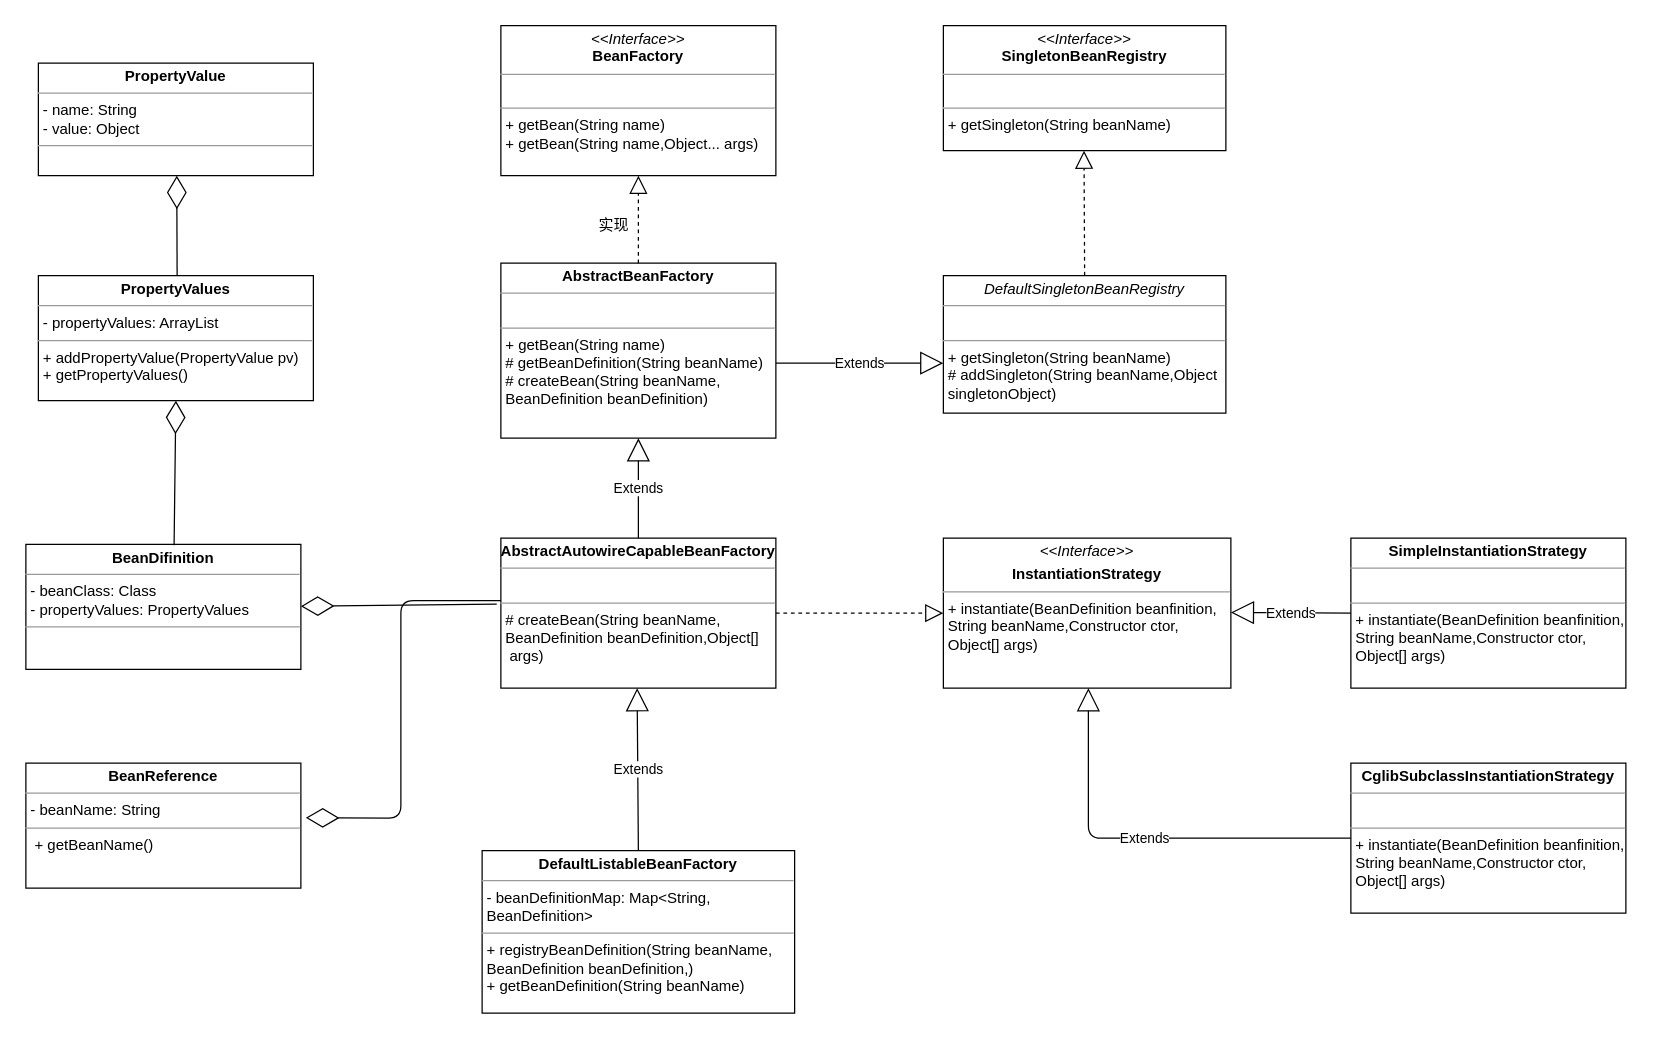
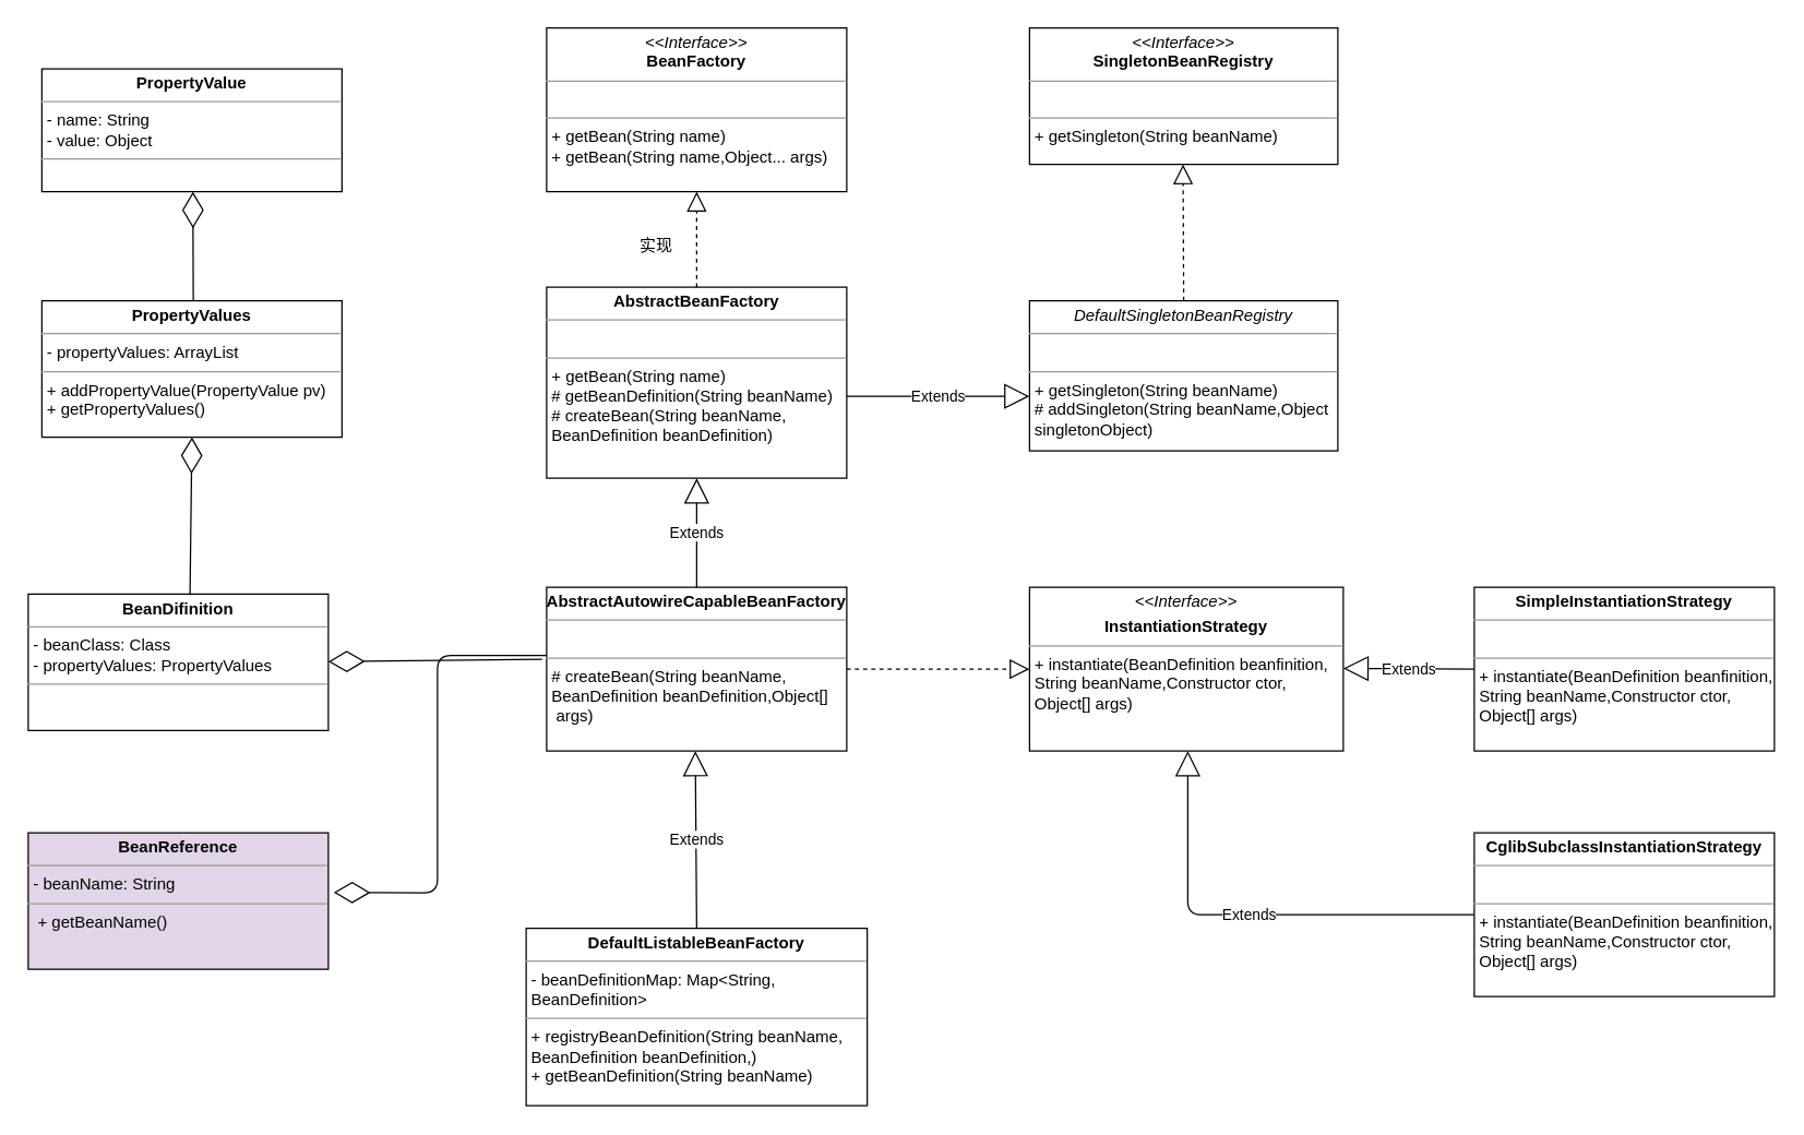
  <mxCell id="0" />
  <mxCell id="1" parent="0" />
  <mxCell id="2" value="&lt;p style=&quot;margin: 0px ; margin-top: 4px ; text-align: center&quot;&gt;&lt;i&gt;&amp;lt;&amp;lt;Interface&amp;gt;&amp;gt;&lt;/i&gt;&lt;br&gt;&lt;b&gt;BeanFactory&lt;/b&gt;&lt;/p&gt;&lt;hr size=&quot;1&quot;&gt;&lt;p style=&quot;margin: 0px ; margin-left: 4px&quot;&gt;&lt;br&gt;&lt;/p&gt;&lt;hr size=&quot;1&quot;&gt;&lt;p style=&quot;margin: 0px ; margin-left: 4px&quot;&gt;+ getBean(String name)&lt;br&gt;+ getBean(String name,Object... args)&lt;/p&gt;" style="verticalAlign=top;align=left;overflow=fill;fontSize=12;fontFamily=Helvetica;html=1;" parent="1" vertex="1"><mxGeometry x="400" y="20" width="220" height="120" as="geometry" /></mxCell>
  <mxCell id="3" value="&lt;p style=&quot;margin: 0px ; margin-top: 4px ; text-align: center&quot;&gt;&lt;b&gt;AbstractBeanFactory&lt;/b&gt;&lt;/p&gt;&lt;hr size=&quot;1&quot;&gt;&lt;p style=&quot;margin: 0px ; margin-left: 4px&quot;&gt;&lt;br&gt;&lt;/p&gt;&lt;hr size=&quot;1&quot;&gt;&lt;p style=&quot;margin: 0px ; margin-left: 4px&quot;&gt;+ getBean(String name)&lt;br&gt;# getBeanDefinition(String beanName)&lt;/p&gt;&lt;p style=&quot;margin: 0px ; margin-left: 4px&quot;&gt;# createBean(String beanName,&lt;/p&gt;&lt;p style=&quot;margin: 0px ; margin-left: 4px&quot;&gt;BeanDefinition beanDefinition)&lt;/p&gt;" style="verticalAlign=top;align=left;overflow=fill;fontSize=12;fontFamily=Helvetica;html=1;" parent="1" vertex="1"><mxGeometry x="400" y="210" width="220" height="140" as="geometry" /></mxCell>
  <mxCell id="4" value="Extends" style="endArrow=block;endSize=16;endFill=0;html=1;exitX=1;exitY=0.571;exitDx=0;exitDy=0;exitPerimeter=0;" parent="1" source="3" edge="1"><mxGeometry width="160" relative="1" as="geometry"><mxPoint x="630" y="290" as="sourcePoint" /><mxPoint x="754" y="290" as="targetPoint" /></mxGeometry></mxCell>
- <mxCell id="5" value="实现" style="text;html=1;align=center;verticalAlign=middle;resizable=0;points=[];autosize=1;strokeColor=none;" parent="1" vertex="1"><mxGeometry x="470" y="170" width="40" height="20" as="geometry" /></mxCell>
+ <mxCell id="5" value="实现" style="text;html=1;align=center;verticalAlign=middle;resizable=0;points=[];autosize=1;strokeColor=none;" parent="1" vertex="1"><mxGeometry x="460" y="170" width="40" height="20" as="geometry" /></mxCell>
  <mxCell id="6" value="" style="endArrow=block;dashed=1;endFill=0;endSize=12;html=1;exitX=0.5;exitY=0;exitDx=0;exitDy=0;entryX=0.5;entryY=1;entryDx=0;entryDy=0;" parent="1" source="3" target="2" edge="1"><mxGeometry width="160" relative="1" as="geometry"><mxPoint x="360" y="140" as="sourcePoint" /><mxPoint x="520" y="140" as="targetPoint" /></mxGeometry></mxCell>
  <mxCell id="7" value="&lt;p style=&quot;margin: 0px ; margin-top: 4px ; text-align: center&quot;&gt;&lt;i&gt;&amp;lt;&amp;lt;Interface&amp;gt;&amp;gt;&lt;/i&gt;&lt;br&gt;&lt;b&gt;SingletonBeanRegistry&lt;/b&gt;&lt;/p&gt;&lt;hr size=&quot;1&quot;&gt;&lt;p style=&quot;margin: 0px ; margin-left: 4px&quot;&gt;&lt;br&gt;&lt;/p&gt;&lt;hr size=&quot;1&quot;&gt;&lt;p style=&quot;margin: 0px ; margin-left: 4px&quot;&gt;+ getSingleton(String beanName)&lt;br&gt;&lt;/p&gt;" style="verticalAlign=top;align=left;overflow=fill;fontSize=12;fontFamily=Helvetica;html=1;" parent="1" vertex="1"><mxGeometry x="754" y="20" width="226" height="100" as="geometry" /></mxCell>
  <mxCell id="8" value="&lt;p style=&quot;margin: 0px ; margin-top: 4px ; text-align: center&quot;&gt;&lt;i&gt;DefaultSingletonBeanRegistry&lt;/i&gt;&lt;/p&gt;&lt;hr size=&quot;1&quot;&gt;&lt;p style=&quot;margin: 0px ; margin-left: 4px&quot;&gt;&lt;br&gt;&lt;/p&gt;&lt;hr size=&quot;1&quot;&gt;&lt;p style=&quot;margin: 0px ; margin-left: 4px&quot;&gt;+ getSingleton(String beanName)&lt;/p&gt;&lt;p style=&quot;margin: 0px ; margin-left: 4px&quot;&gt;# addSingleton(String beanName,Object&lt;/p&gt;&lt;p style=&quot;margin: 0px ; margin-left: 4px&quot;&gt;singletonObject)&lt;/p&gt;" style="verticalAlign=top;align=left;overflow=fill;fontSize=12;fontFamily=Helvetica;html=1;" parent="1" vertex="1"><mxGeometry x="754" y="220" width="226" height="110" as="geometry" /></mxCell>
  <mxCell id="9" value="" style="endArrow=block;dashed=1;endFill=0;endSize=12;html=1;exitX=0.5;exitY=0;exitDx=0;exitDy=0;entryX=0.5;entryY=1;entryDx=0;entryDy=0;" parent="1" source="8" edge="1"><mxGeometry width="160" relative="1" as="geometry"><mxPoint x="866.5" y="190" as="sourcePoint" /><mxPoint x="866.5" y="120" as="targetPoint" /></mxGeometry></mxCell>
  <mxCell id="10" value="&lt;p style=&quot;margin: 0px ; margin-top: 4px ; text-align: center&quot;&gt;&lt;b&gt;AbstractAutowireCapableBeanFactory&lt;/b&gt;&lt;/p&gt;&lt;hr size=&quot;1&quot;&gt;&lt;p style=&quot;margin: 0px ; margin-left: 4px&quot;&gt;&lt;br&gt;&lt;/p&gt;&lt;hr size=&quot;1&quot;&gt;&lt;p style=&quot;margin: 0px ; margin-left: 4px&quot;&gt;# createBean(String beanName,&lt;/p&gt;&lt;p style=&quot;margin: 0px ; margin-left: 4px&quot;&gt;BeanDefinition beanDefinition,Object[]&lt;/p&gt;&lt;p style=&quot;margin: 0px ; margin-left: 4px&quot;&gt;&amp;nbsp;args)&lt;/p&gt;" style="verticalAlign=top;align=left;overflow=fill;fontSize=12;fontFamily=Helvetica;html=1;" parent="1" vertex="1"><mxGeometry x="400" y="430" width="220" height="120" as="geometry" /></mxCell>
  <mxCell id="11" value="Extends" style="endArrow=block;endSize=16;endFill=0;html=1;exitX=0.5;exitY=0;exitDx=0;exitDy=0;" parent="1" source="10" edge="1"><mxGeometry width="160" relative="1" as="geometry"><mxPoint x="376" y="350" as="sourcePoint" /><mxPoint x="510" y="350.06" as="targetPoint" /></mxGeometry></mxCell>
  <mxCell id="12" value="&lt;p style=&quot;margin: 0px ; margin-top: 4px ; text-align: center&quot;&gt;&lt;i&gt;&amp;lt;&amp;lt;Interface&amp;gt;&amp;gt;&lt;/i&gt;&lt;br&gt;&lt;/p&gt;&lt;p style=&quot;margin: 0px ; margin-top: 4px ; text-align: center&quot;&gt;&lt;b&gt;InstantiationStrategy&lt;/b&gt;&lt;/p&gt;&lt;hr size=&quot;1&quot;&gt;&lt;p style=&quot;margin: 0px ; margin-left: 4px&quot;&gt;+ instantiate(BeanDefinition beanfinition,&lt;/p&gt;&lt;p style=&quot;margin: 0px ; margin-left: 4px&quot;&gt;String beanName,Constructor ctor,&lt;/p&gt;&lt;p style=&quot;margin: 0px ; margin-left: 4px&quot;&gt;Object[] args)&lt;/p&gt;" style="verticalAlign=top;align=left;overflow=fill;fontSize=12;fontFamily=Helvetica;html=1;" parent="1" vertex="1"><mxGeometry x="754" y="430" width="230" height="120" as="geometry" /></mxCell>
  <mxCell id="13" value="" style="endArrow=block;dashed=1;endFill=0;endSize=12;html=1;entryX=0;entryY=0.5;entryDx=0;entryDy=0;" parent="1" target="12" edge="1"><mxGeometry width="160" relative="1" as="geometry"><mxPoint x="620" y="490" as="sourcePoint" /><mxPoint x="780" y="490" as="targetPoint" /></mxGeometry></mxCell>
  <mxCell id="14" value="&lt;p style=&quot;margin: 0px ; margin-top: 4px ; text-align: center&quot;&gt;&lt;b&gt;SimpleInstantiationStrategy&lt;/b&gt;&lt;/p&gt;&lt;hr size=&quot;1&quot;&gt;&lt;p style=&quot;margin: 0px ; margin-left: 4px&quot;&gt;&lt;br&gt;&lt;/p&gt;&lt;hr size=&quot;1&quot;&gt;&lt;p style=&quot;margin: 0px 0px 0px 4px&quot;&gt;+ instantiate(BeanDefinition beanfinition,&lt;/p&gt;&lt;p style=&quot;margin: 0px 0px 0px 4px&quot;&gt;String beanName,Constructor ctor,&lt;/p&gt;&lt;p style=&quot;margin: 0px 0px 0px 4px&quot;&gt;Object[] args)&lt;/p&gt;" style="verticalAlign=top;align=left;overflow=fill;fontSize=12;fontFamily=Helvetica;html=1;" parent="1" vertex="1"><mxGeometry x="1080" y="430" width="220" height="120" as="geometry" /></mxCell>
  <mxCell id="15" value="Extends" style="endArrow=block;endSize=16;endFill=0;html=1;exitX=0;exitY=0.5;exitDx=0;exitDy=0;" parent="1" source="14" edge="1"><mxGeometry width="160" relative="1" as="geometry"><mxPoint x="824" y="500" as="sourcePoint" /><mxPoint x="984" y="489.5" as="targetPoint" /></mxGeometry></mxCell>
  <mxCell id="16" value="&lt;p style=&quot;margin: 0px ; margin-top: 4px ; text-align: center&quot;&gt;&lt;b&gt;CglibSubclassInstantiationStrategy&lt;/b&gt;&lt;/p&gt;&lt;hr size=&quot;1&quot;&gt;&lt;p style=&quot;margin: 0px ; margin-left: 4px&quot;&gt;&lt;br&gt;&lt;/p&gt;&lt;hr size=&quot;1&quot;&gt;&lt;p style=&quot;margin: 0px 0px 0px 4px&quot;&gt;+ instantiate(BeanDefinition beanfinition,&lt;/p&gt;&lt;p style=&quot;margin: 0px 0px 0px 4px&quot;&gt;String beanName,Constructor ctor,&lt;/p&gt;&lt;p style=&quot;margin: 0px 0px 0px 4px&quot;&gt;Object[] args)&lt;/p&gt;" style="verticalAlign=top;align=left;overflow=fill;fontSize=12;fontFamily=Helvetica;html=1;" parent="1" vertex="1"><mxGeometry x="1080" y="610" width="220" height="120" as="geometry" /></mxCell>
  <mxCell id="17" value="Extends" style="endArrow=block;endSize=16;endFill=0;html=1;exitX=0;exitY=0.5;exitDx=0;exitDy=0;" parent="1" source="16" edge="1"><mxGeometry width="160" relative="1" as="geometry"><mxPoint x="966" y="550.5" as="sourcePoint" /><mxPoint x="870" y="550" as="targetPoint" /><Array as="points"><mxPoint x="870" y="670" /></Array></mxGeometry></mxCell>
  <mxCell id="18" value="&lt;p style=&quot;margin: 0px ; margin-top: 4px ; text-align: center&quot;&gt;&lt;b&gt;DefaultListableBeanFactory&lt;/b&gt;&lt;/p&gt;&lt;hr size=&quot;1&quot;&gt;&lt;p style=&quot;margin: 0px ; margin-left: 4px&quot;&gt;- beanDefinitionMap: Map&amp;lt;String,&lt;/p&gt;&lt;p style=&quot;margin: 0px ; margin-left: 4px&quot;&gt;BeanDefinition&amp;gt;&lt;/p&gt;&lt;hr size=&quot;1&quot;&gt;&lt;p style=&quot;margin: 0px ; margin-left: 4px&quot;&gt;+ registryBeanDefinition(String beanName,&lt;/p&gt;&lt;p style=&quot;margin: 0px ; margin-left: 4px&quot;&gt;BeanDefinition beanDefinition,)&lt;/p&gt;&lt;p style=&quot;margin: 0px ; margin-left: 4px&quot;&gt;+ getBeanDefinition(String beanName)&lt;/p&gt;" style="verticalAlign=top;align=left;overflow=fill;fontSize=12;fontFamily=Helvetica;html=1;" parent="1" vertex="1"><mxGeometry x="385" y="680" width="250" height="130" as="geometry" /></mxCell>
  <mxCell id="19" value="Extends" style="endArrow=block;endSize=16;endFill=0;html=1;exitX=0.5;exitY=0;exitDx=0;exitDy=0;" parent="1" source="18" edge="1"><mxGeometry width="160" relative="1" as="geometry"><mxPoint x="509" y="629.94" as="sourcePoint" /><mxPoint x="509" y="550" as="targetPoint" /></mxGeometry></mxCell>
  <mxCell id="20" value="&lt;p style=&quot;margin: 0px ; margin-top: 4px ; text-align: center&quot;&gt;&lt;b&gt;BeanDifinition&lt;/b&gt;&lt;/p&gt;&lt;hr size=&quot;1&quot;&gt;&lt;p style=&quot;margin: 0px ; margin-left: 4px&quot;&gt;- beanClass: Class&lt;/p&gt;&lt;p style=&quot;margin: 0px ; margin-left: 4px&quot;&gt;- propertyValues: PropertyValues&lt;/p&gt;&lt;hr size=&quot;1&quot;&gt;&lt;p style=&quot;margin: 0px ; margin-left: 4px&quot;&gt;&lt;br&gt;&lt;/p&gt;" style="verticalAlign=top;align=left;overflow=fill;fontSize=12;fontFamily=Helvetica;html=1;" vertex="1" parent="1"><mxGeometry x="20" y="435" width="220" height="100" as="geometry" /></mxCell>
  <mxCell id="21" value="&lt;p style=&quot;margin: 0px ; margin-top: 4px ; text-align: center&quot;&gt;&lt;b&gt;PropertyValues&lt;/b&gt;&lt;/p&gt;&lt;hr size=&quot;1&quot;&gt;&lt;p style=&quot;margin: 0px ; margin-left: 4px&quot;&gt;- propertyValues: ArrayList&lt;/p&gt;&lt;hr size=&quot;1&quot;&gt;&lt;p style=&quot;margin: 0px ; margin-left: 4px&quot;&gt;+ addPropertyValue(PropertyValue pv)&lt;/p&gt;&lt;p style=&quot;margin: 0px ; margin-left: 4px&quot;&gt;+ getPropertyValues()&lt;/p&gt;" style="verticalAlign=top;align=left;overflow=fill;fontSize=12;fontFamily=Helvetica;html=1;" vertex="1" parent="1"><mxGeometry x="30" y="220" width="220" height="100" as="geometry" /></mxCell>
  <mxCell id="22" value="&lt;p style=&quot;margin: 0px ; margin-top: 4px ; text-align: center&quot;&gt;&lt;b&gt;PropertyValue&lt;/b&gt;&lt;/p&gt;&lt;hr size=&quot;1&quot;&gt;&lt;p style=&quot;margin: 0px ; margin-left: 4px&quot;&gt;- name: String&lt;/p&gt;&lt;p style=&quot;margin: 0px ; margin-left: 4px&quot;&gt;- value: Object&lt;/p&gt;&lt;hr size=&quot;1&quot;&gt;&lt;p style=&quot;margin: 0px ; margin-left: 4px&quot;&gt;&lt;br&gt;&lt;/p&gt;" style="verticalAlign=top;align=left;overflow=fill;fontSize=12;fontFamily=Helvetica;html=1;" vertex="1" parent="1"><mxGeometry x="30" y="50" width="220" height="90" as="geometry" /></mxCell>
  <mxCell id="23" value="" style="endArrow=diamondThin;endFill=0;endSize=24;html=1;entryX=0.5;entryY=1;entryDx=0;entryDy=0;exitX=0.539;exitY=0.007;exitDx=0;exitDy=0;exitPerimeter=0;" edge="1" parent="1" source="20" target="21"><mxGeometry width="160" relative="1" as="geometry"><mxPoint x="130" y="410" as="sourcePoint" /><mxPoint x="200" y="380" as="targetPoint" /></mxGeometry></mxCell>
  <mxCell id="24" value="" style="endArrow=diamondThin;endFill=0;endSize=24;html=1;entryX=0.5;entryY=1;entryDx=0;entryDy=0;" edge="1" parent="1"><mxGeometry width="160" relative="1" as="geometry"><mxPoint x="141" y="220" as="sourcePoint" /><mxPoint x="140.71" y="140" as="targetPoint" /></mxGeometry></mxCell>
- <mxCell id="25" value="&lt;p style=&quot;margin: 0px ; margin-top: 4px ; text-align: center&quot;&gt;&lt;b&gt;BeanReference&lt;/b&gt;&lt;/p&gt;&lt;hr size=&quot;1&quot;&gt;&lt;p style=&quot;margin: 0px ; margin-left: 4px&quot;&gt;- beanName: String&lt;/p&gt;&lt;hr size=&quot;1&quot;&gt;&lt;p style=&quot;margin: 0px ; margin-left: 4px&quot;&gt;&amp;nbsp;+ getBeanName()&lt;/p&gt;" style="verticalAlign=top;align=left;overflow=fill;fontSize=12;fontFamily=Helvetica;html=1;" vertex="1" parent="1"><mxGeometry x="20" y="610" width="220" height="100" as="geometry" /></mxCell>
+ <mxCell id="25" value="&lt;p style=&quot;margin: 0px ; margin-top: 4px ; text-align: center&quot;&gt;&lt;b&gt;BeanReference&lt;/b&gt;&lt;/p&gt;&lt;hr size=&quot;1&quot;&gt;&lt;p style=&quot;margin: 0px ; margin-left: 4px&quot;&gt;- beanName: String&lt;/p&gt;&lt;hr size=&quot;1&quot;&gt;&lt;p style=&quot;margin: 0px ; margin-left: 4px&quot;&gt;&amp;nbsp;+ getBeanName()&lt;/p&gt;" style="verticalAlign=top;align=left;overflow=fill;fontSize=12;fontFamily=Helvetica;html=1;fillColor=#e1d5e7;" vertex="1" parent="1"><mxGeometry x="20" y="610" width="220" height="100" as="geometry" /></mxCell>
  <mxCell id="26" value="" style="endArrow=diamondThin;endFill=0;endSize=24;html=1;exitX=-0.015;exitY=0.44;exitDx=0;exitDy=0;exitPerimeter=0;" edge="1" parent="1" source="10"><mxGeometry width="160" relative="1" as="geometry"><mxPoint x="80" y="484.5" as="sourcePoint" /><mxPoint x="240" y="484.5" as="targetPoint" /></mxGeometry></mxCell>
  <mxCell id="27" value="" style="endArrow=diamondThin;endFill=0;endSize=24;html=1;entryX=1.018;entryY=0.437;entryDx=0;entryDy=0;entryPerimeter=0;" edge="1" parent="1" target="25"><mxGeometry width="160" relative="1" as="geometry"><mxPoint x="400" y="480" as="sourcePoint" /><mxPoint x="250" y="494.5" as="targetPoint" /><Array as="points"><mxPoint x="320" y="480" /><mxPoint x="320" y="654" /></Array></mxGeometry></mxCell>
